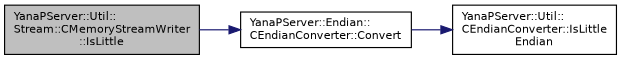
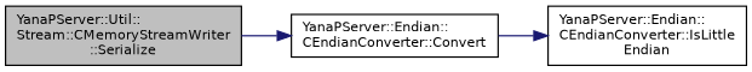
  digraph {
    rankdir=LR
    node [color=black fillcolor=white fontname=Helvetica fontsize=10 shape=record style=filled]
    edge [color=midnightblue fontname=Helvetica fontsize=10 labelfontname=Helvetica labelfontsize=10 style=solid]
-   n1 [fillcolor=grey75 fontcolor=black height=0.2 label="YanaPServer::Util::\lStream::CMemoryStreamWriter\l::IsLittle" width=0.4]
+   n1 [fillcolor=grey75 fontcolor=black height=0.2 label="YanaPServer::Util::\lStream::CMemoryStreamWriter\l::Serialize" width=0.4]
    n2 [height=0.2 label="YanaPServer::Endian::\lCEndianConverter::Convert" width=0.4]
-   n3 [height=0.2 label="YanaPServer::Util::\lCEndianConverter::IsLittle\lEndian" width=0.4]
+   n3 [height=0.2 label="YanaPServer::Endian::\lCEndianConverter::IsLittle\lEndian" width=0.4]
    n1 -> n2
    n2 -> n3
  }
